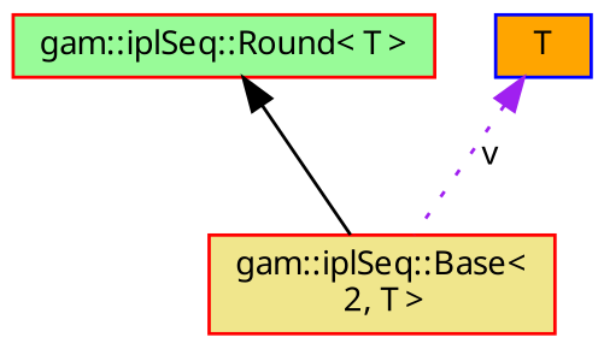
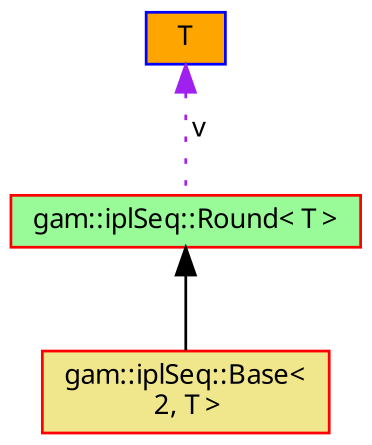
  digraph {
    node [color=red fontname="FreeSans.ttf" fontsize=10 shape=record style=filled]
    edge [dir=back fontname="FreeSans.ttf" fontsize=10 labelfontname="FreeSans.ttf" labelfontsize=10]
    n1 [fillcolor=palegreen fontcolor=black height=0.2 label="gam::iplSeq::Round\< T \>" width=0.4]
    n2 [fillcolor=khaki height=0.2 label="gam::iplSeq::Base\<\l 2, T \>" width=0.4]
    n3 [color=blue fillcolor=orange height=0.2 label=T width=0.4]
    n1 -> n2 [color=black style=solid]
-   n3 -> n2 [color=purple label=" v" style=dotted]
+   n3 -> n1 [color=purple label=" v" style=dotted]
  }
